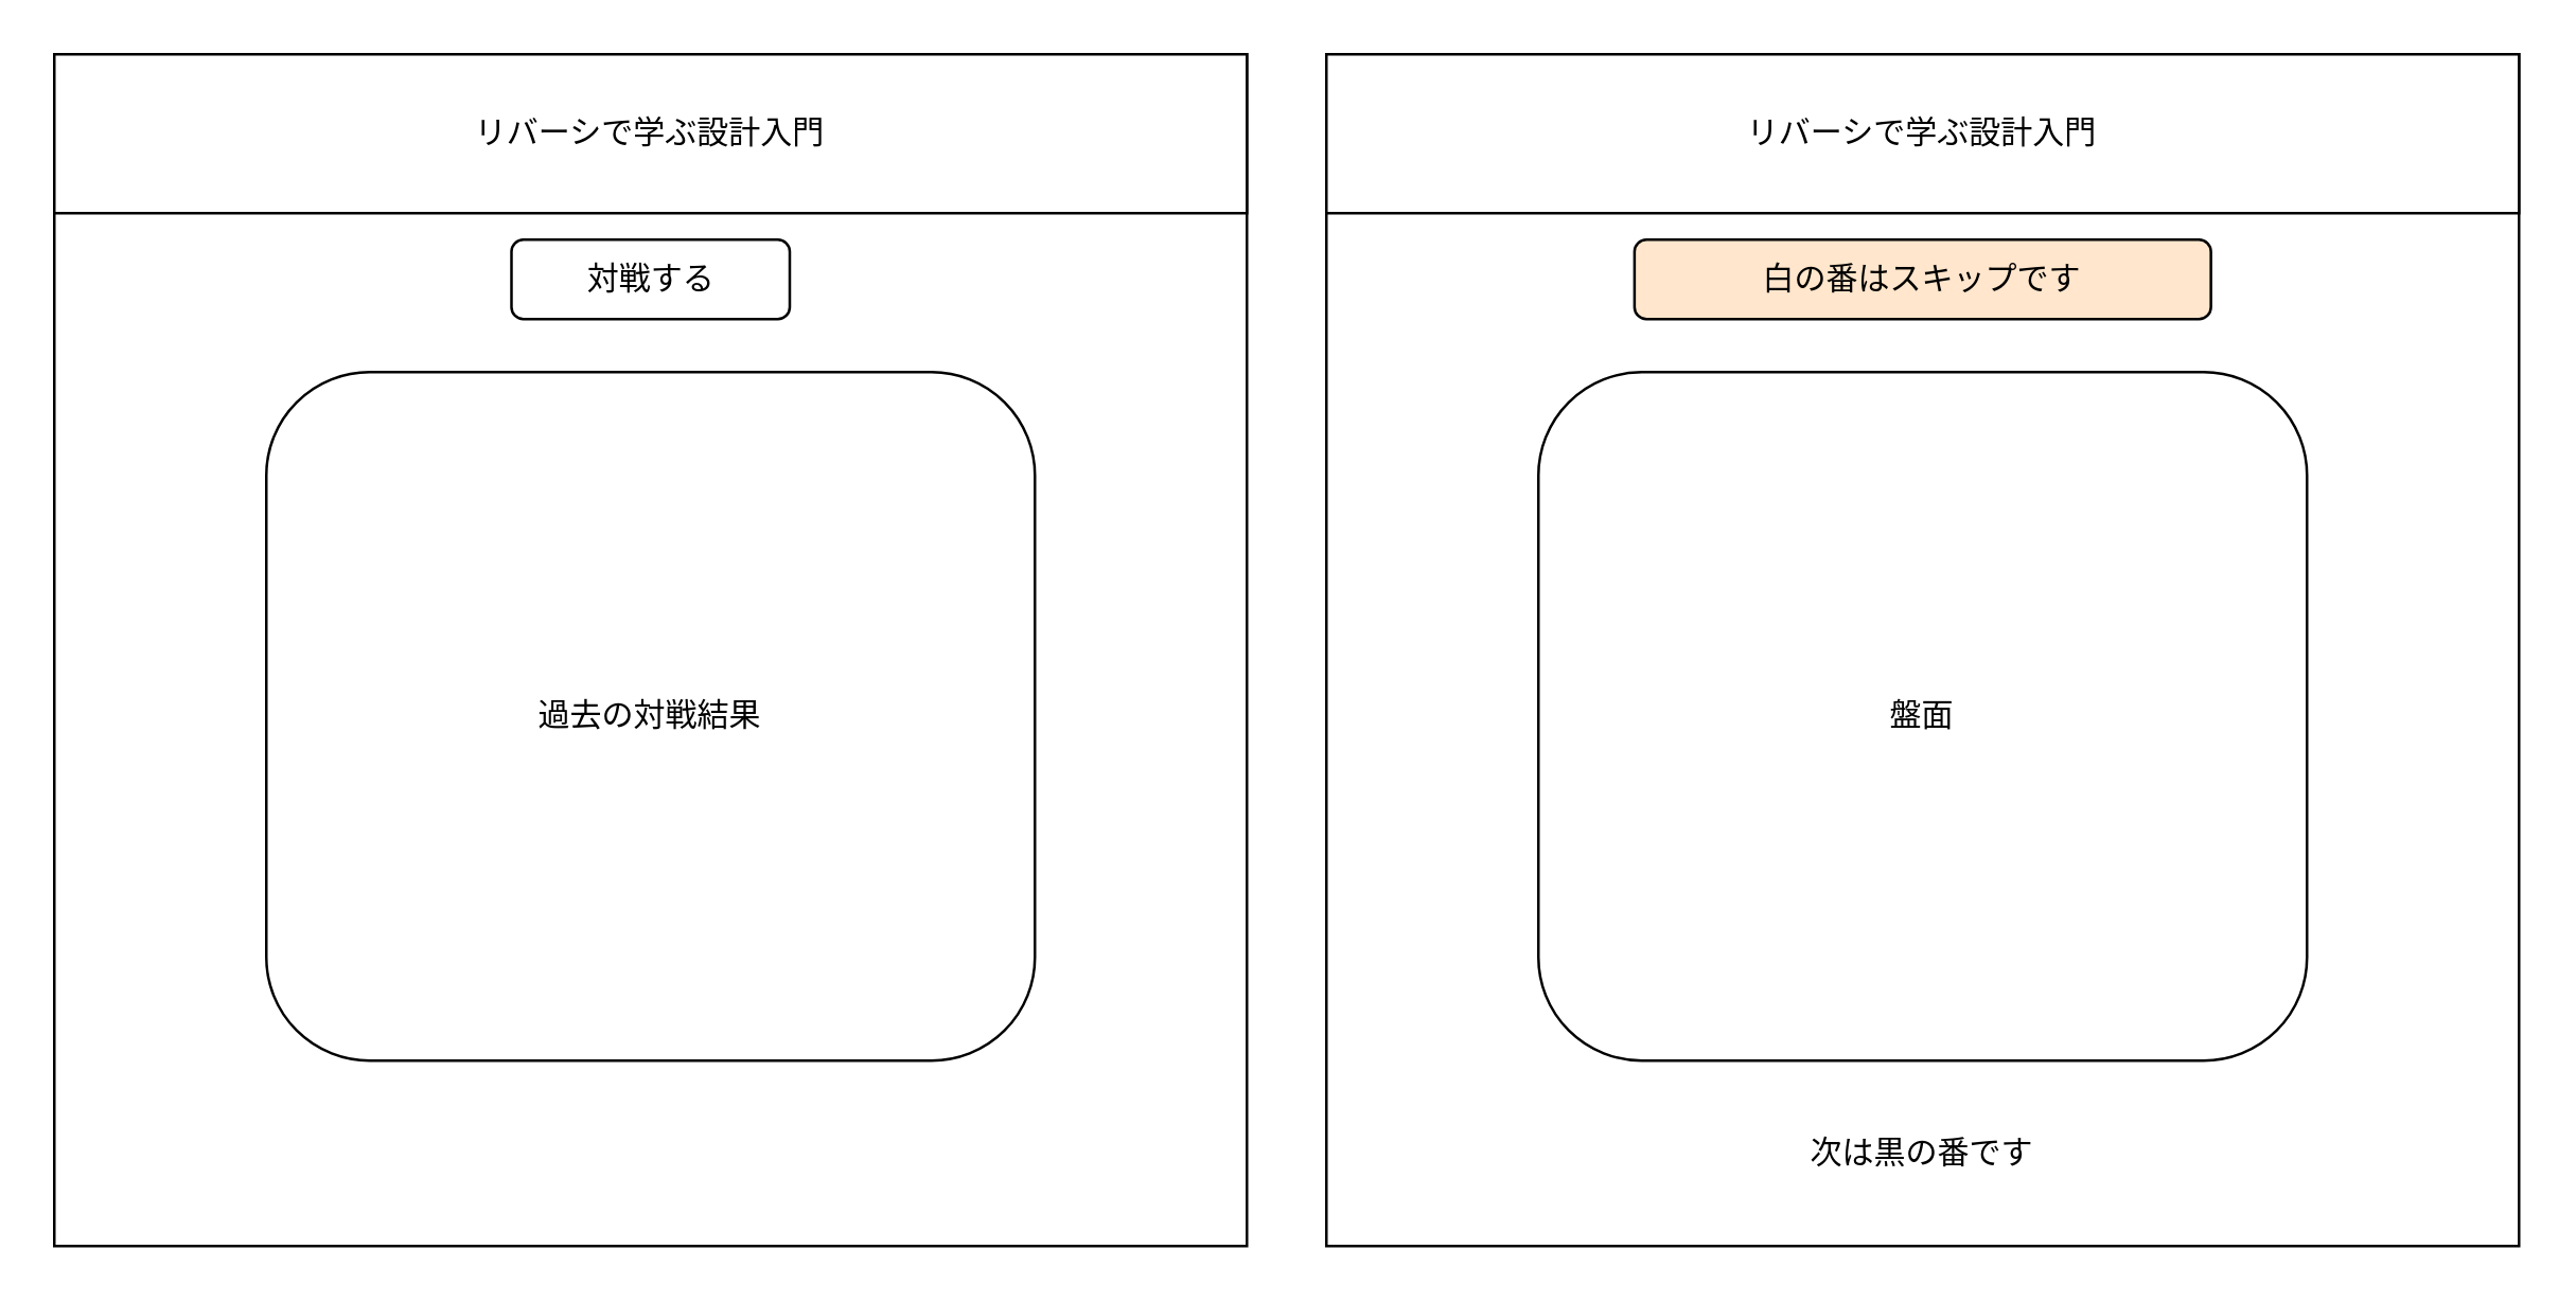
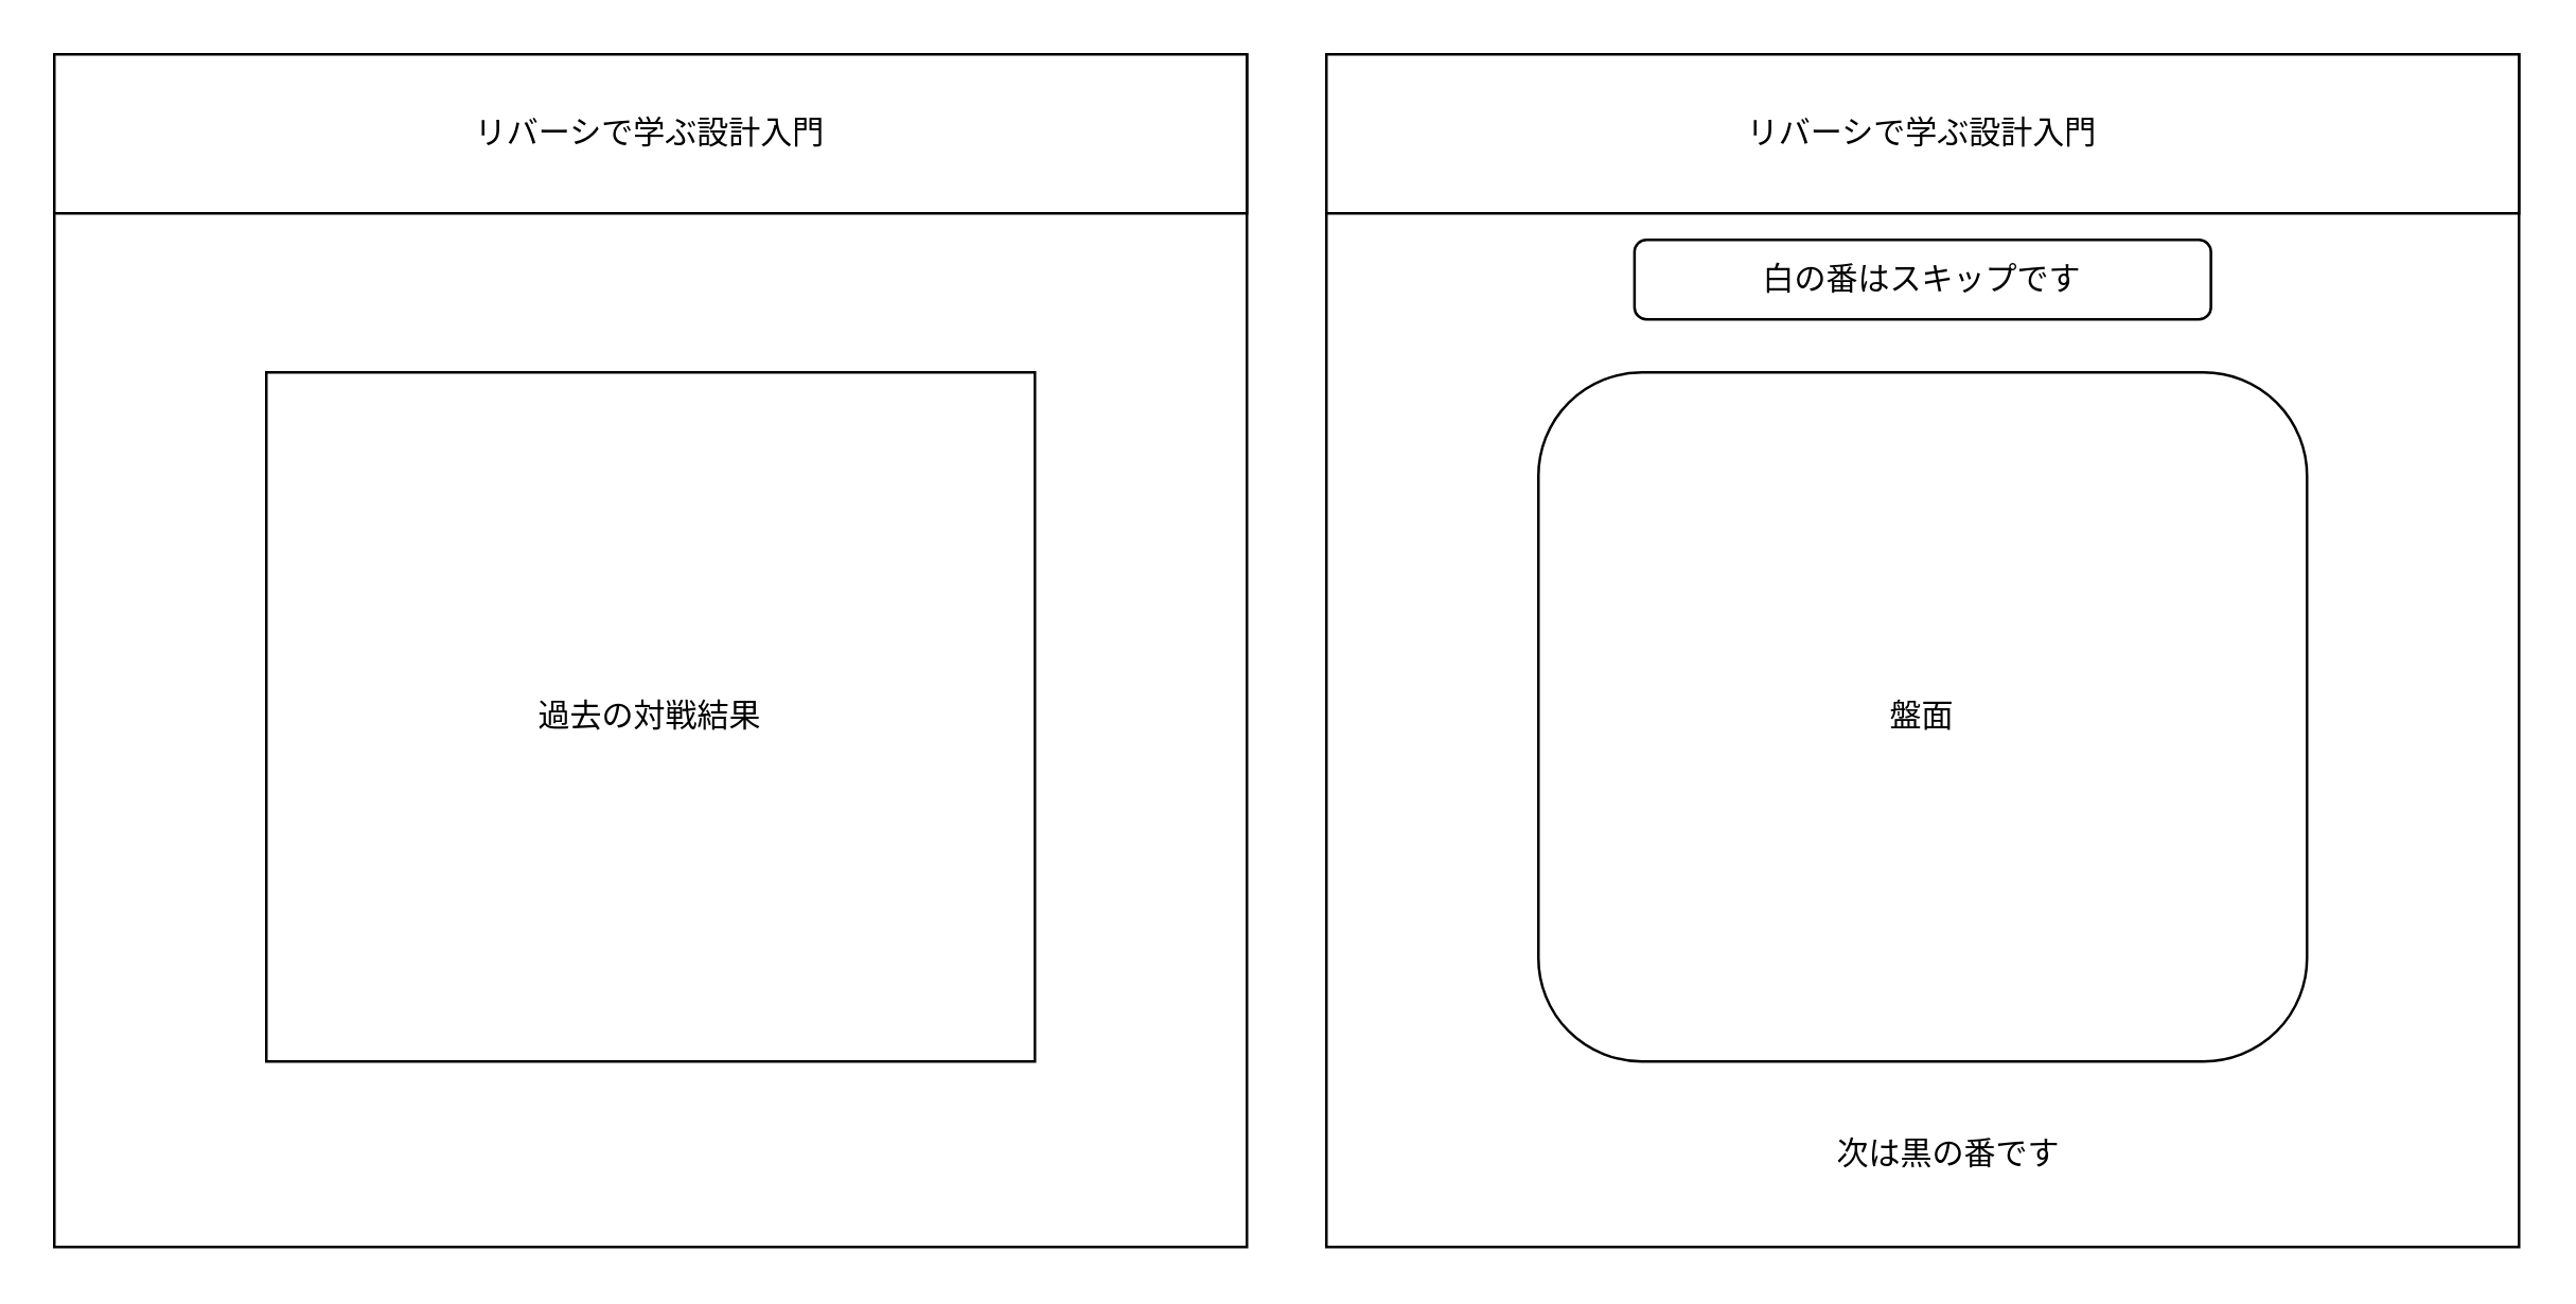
  <mxCell id="0" />
  <mxCell id="1" parent="0" />
  <mxCell id="2" value="" style="whiteSpace=wrap;html=1;aspect=fixed;" vertex="1" parent="1"><mxGeometry x="20" y="20" width="450" height="450" as="geometry" /></mxCell>
  <mxCell id="3" value="リバーシで学ぶ設計入門" style="rounded=0;whiteSpace=wrap;html=1;" vertex="1" parent="1"><mxGeometry x="20" y="20" width="450" height="60" as="geometry" /></mxCell>
- <mxCell id="4" value="対戦する" style="rounded=1;whiteSpace=wrap;html=1;" vertex="1" parent="1"><mxGeometry x="192.5" y="90" width="105" height="30" as="geometry" /></mxCell>
- <mxCell id="5" value="過去の対戦結果" style="whiteSpace=wrap;html=1;rounded=1;" vertex="1" parent="1"><mxGeometry x="100" y="140" width="290" height="260" as="geometry" /></mxCell>
+ <mxCell id="5" value="過去の対戦結果" style="rounded=0;whiteSpace=wrap;html=1;" vertex="1" parent="1"><mxGeometry x="100" y="140" width="290" height="260" as="geometry" /></mxCell>
  <mxCell id="6" value="" style="whiteSpace=wrap;html=1;aspect=fixed;" vertex="1" parent="1"><mxGeometry x="500" y="20" width="450" height="450" as="geometry" /></mxCell>
  <mxCell id="7" value="リバーシで学ぶ設計入門" style="rounded=0;whiteSpace=wrap;html=1;" vertex="1" parent="1"><mxGeometry x="500" y="20" width="450" height="60" as="geometry" /></mxCell>
- <mxCell id="8" value="白の番はスキップです" style="rounded=1;whiteSpace=wrap;html=1;fillColor=#ffe6cc;" vertex="1" parent="1"><mxGeometry x="616.25" y="90" width="217.5" height="30" as="geometry" /></mxCell>
+ <mxCell id="8" value="白の番はスキップです" style="rounded=1;whiteSpace=wrap;html=1;" vertex="1" parent="1"><mxGeometry x="616.25" y="90" width="217.5" height="30" as="geometry" /></mxCell>
  <mxCell id="9" value="盤面" style="whiteSpace=wrap;html=1;rounded=1;" vertex="1" parent="1"><mxGeometry x="580" y="140" width="290" height="260" as="geometry" /></mxCell>
- <mxCell id="10" value="次は黒の番です" style="rounded=1;whiteSpace=wrap;html=1;strokeColor=none;" vertex="1" parent="1"><mxGeometry x="616.25" y="420" width="217.5" height="30" as="geometry" /></mxCell>
+ <mxCell id="10" value="次は黒の番です" style="rounded=1;whiteSpace=wrap;html=1;strokeColor=none;" vertex="1" parent="1"><mxGeometry x="626.25" y="420" width="217.5" height="30" as="geometry" /></mxCell>
